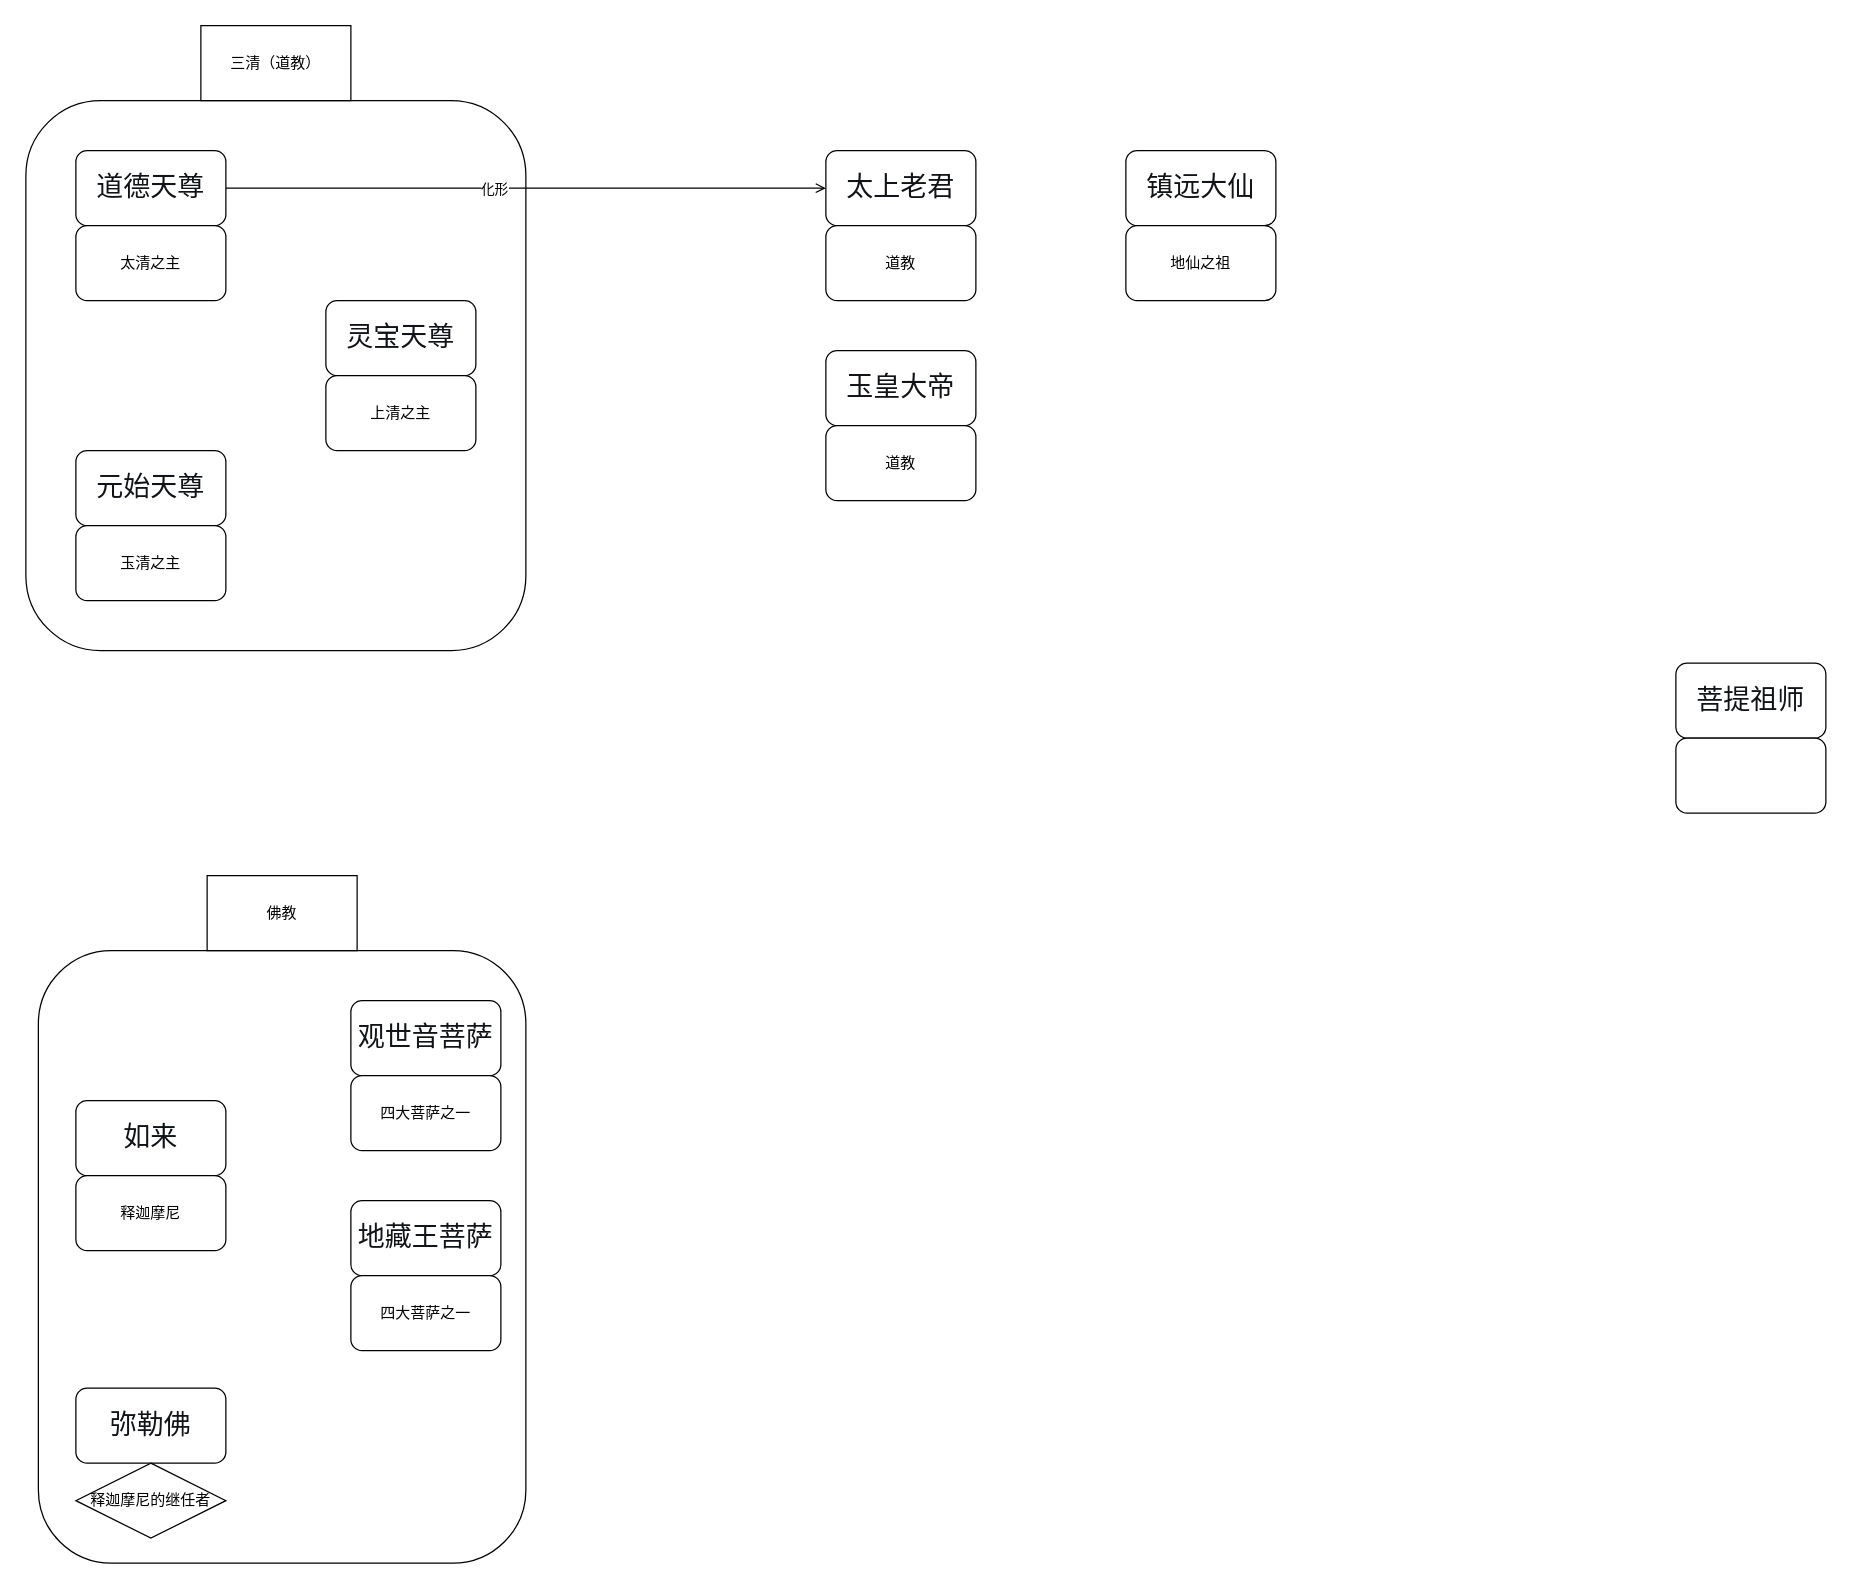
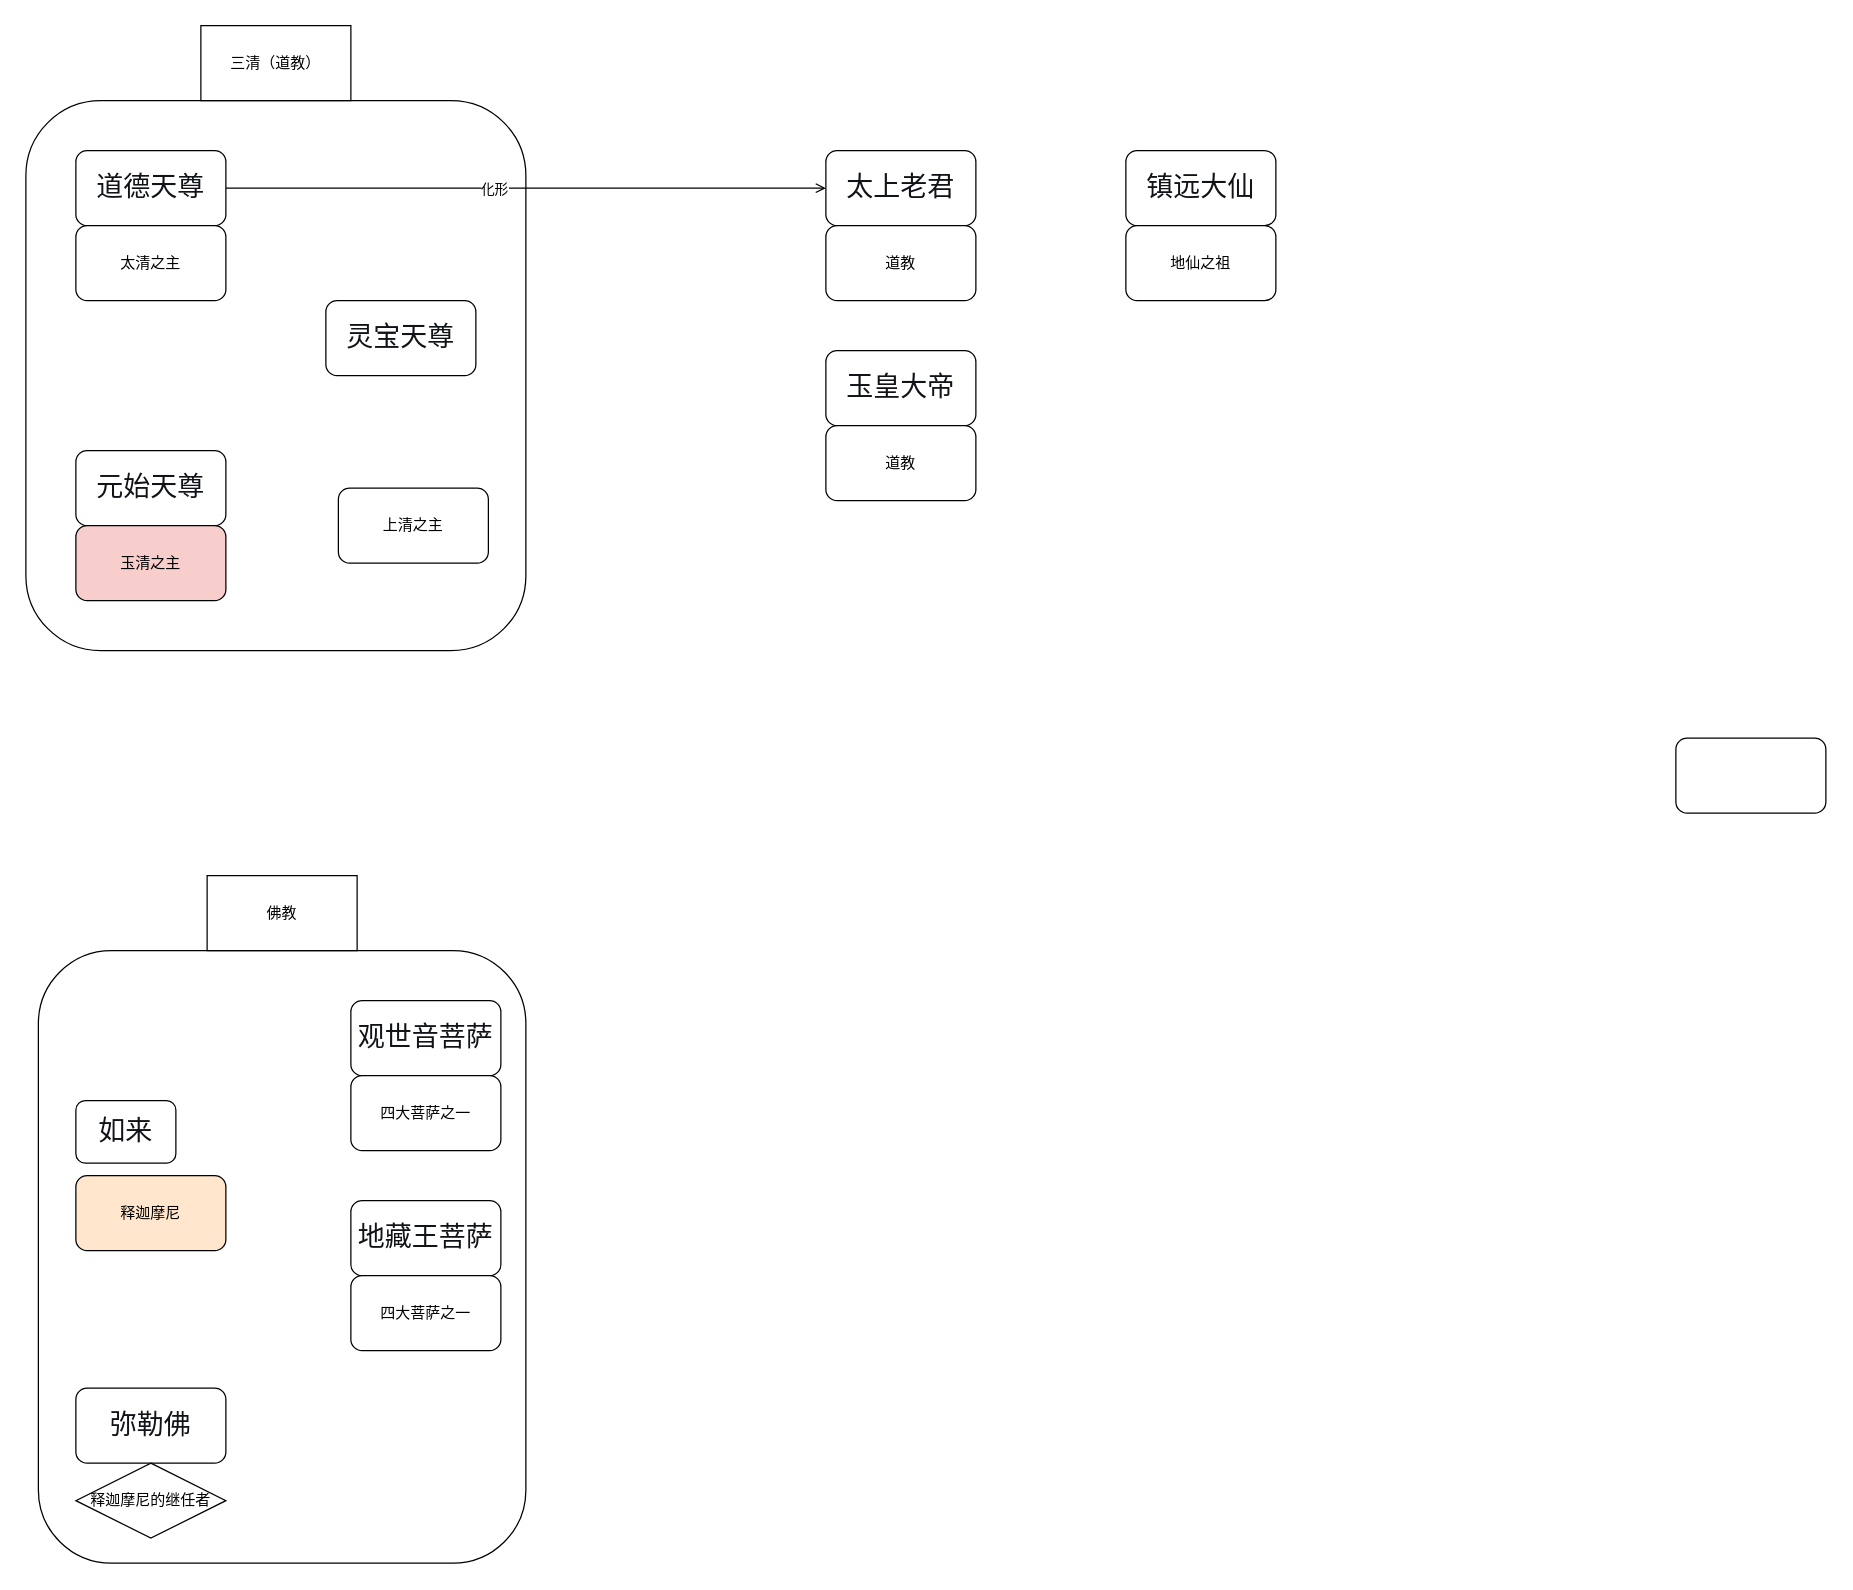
  <mxCell id="0" />
  <mxCell id="1" parent="0" />
  <mxCell id="2" value="" style="rounded=1;whiteSpace=wrap;html=1;" vertex="1" parent="1"><mxGeometry x="30" y="760" width="390" height="490" as="geometry" /></mxCell>
  <mxCell id="3" value="" style="rounded=1;whiteSpace=wrap;html=1;" vertex="1" parent="1"><mxGeometry x="20" y="80" width="400" height="440" as="geometry" /></mxCell>
- <mxCell id="4" value="&lt;h1 style=&quot;color: rgb(16, 20, 24); font-weight: normal; margin: 0px; padding: 0px; display: flow-root; word-break: break-word; border: 0px; font-size: 1.8em; font-family: &amp;quot;Linux Libertine&amp;quot;, Georgia, Times, &amp;quot;Source Serif 4&amp;quot;, serif; line-height: 1.375; overflow-wrap: break-word; flex-grow: 1; text-align: start; background-color: rgb(255, 255, 255);&quot; dir=&quot;ltr&quot; lang=&quot;zh-Hans-CN&quot; class=&quot;firstHeading mw-first-heading&quot; id=&quot;firstHeading&quot;&gt;&lt;span class=&quot;mw-page-title-main&quot;&gt;菩提祖师&lt;/span&gt;&lt;/h1&gt;" style="rounded=1;whiteSpace=wrap;html=1;" vertex="1" parent="1"><mxGeometry x="1340" y="530" width="120" height="60" as="geometry" /></mxCell>
  <mxCell id="5" value="&lt;h1 style=&quot;color: rgb(16, 20, 24); font-weight: normal; margin: 0px; padding: 0px; display: flow-root; word-break: break-word; border: 0px; font-size: 1.8em; font-family: &amp;quot;Linux Libertine&amp;quot;, Georgia, Times, &amp;quot;Source Serif 4&amp;quot;, serif; line-height: 1.375; overflow-wrap: break-word; flex-grow: 1; text-align: start; background-color: rgb(255, 255, 255);&quot; dir=&quot;ltr&quot; lang=&quot;zh-Hans-CN&quot; class=&quot;firstHeading mw-first-heading&quot; id=&quot;firstHeading&quot;&gt;&lt;span class=&quot;mw-page-title-main&quot;&gt;镇远大仙&lt;/span&gt;&lt;/h1&gt;" style="rounded=1;whiteSpace=wrap;html=1;" vertex="1" parent="1"><mxGeometry x="900" y="120" width="120" height="60" as="geometry" /></mxCell>
  <mxCell id="6" value="地仙之祖" style="rounded=1;whiteSpace=wrap;html=1;" vertex="1" parent="1"><mxGeometry x="900" y="180" width="120" height="60" as="geometry" /></mxCell>
  <mxCell id="7" value="&lt;h1 style=&quot;color: rgb(16, 20, 24); font-weight: normal; margin: 0px; padding: 0px; display: flow-root; word-break: break-word; border: 0px; font-size: 1.8em; font-family: &amp;quot;Linux Libertine&amp;quot;, Georgia, Times, &amp;quot;Source Serif 4&amp;quot;, serif; line-height: 1.375; overflow-wrap: break-word; flex-grow: 1; text-align: start; background-color: rgb(255, 255, 255);&quot; dir=&quot;ltr&quot; lang=&quot;zh-Hans-CN&quot; class=&quot;firstHeading mw-first-heading&quot; id=&quot;firstHeading&quot;&gt;&lt;br&gt;&lt;/h1&gt;" style="rounded=1;whiteSpace=wrap;html=1;" vertex="1" parent="1"><mxGeometry x="1340" y="590" width="120" height="60" as="geometry" /></mxCell>
  <mxCell id="8" style="edgeStyle=orthogonalEdgeStyle;rounded=0;orthogonalLoop=1;jettySize=auto;html=1;exitX=1;exitY=0.5;exitDx=0;exitDy=0;endArrow=open;" edge="1" parent="1" source="10" target="16"><mxGeometry relative="1" as="geometry" /></mxCell>
  <mxCell id="9" value="化形" style="edgeLabel;html=1;align=center;verticalAlign=middle;resizable=0;points=[];" vertex="1" connectable="0" parent="8"><mxGeometry x="-0.109" relative="1" as="geometry"><mxPoint as="offset" /></mxGeometry></mxCell>
  <mxCell id="10" value="&lt;h1 style=&quot;color: rgb(16, 20, 24); font-weight: normal; margin: 0px; padding: 0px; display: flow-root; word-break: break-word; border: 0px; font-size: 1.8em; font-family: &amp;quot;Linux Libertine&amp;quot;, Georgia, Times, &amp;quot;Source Serif 4&amp;quot;, serif; line-height: 1.375; overflow-wrap: break-word; flex-grow: 1; text-align: start; background-color: rgb(255, 255, 255);&quot; dir=&quot;ltr&quot; lang=&quot;zh-Hans-CN&quot; class=&quot;firstHeading mw-first-heading&quot; id=&quot;firstHeading&quot;&gt;道德天尊&lt;/h1&gt;" style="rounded=1;whiteSpace=wrap;html=1;" vertex="1" parent="1"><mxGeometry x="60" y="120" width="120" height="60" as="geometry" /></mxCell>
  <mxCell id="11" value="太清之主" style="rounded=1;whiteSpace=wrap;html=1;" vertex="1" parent="1"><mxGeometry x="60" y="180" width="120" height="60" as="geometry" /></mxCell>
  <mxCell id="12" value="&lt;h1 style=&quot;color: rgb(16, 20, 24); font-weight: normal; margin: 0px; padding: 0px; display: flow-root; word-break: break-word; border: 0px; font-size: 1.8em; font-family: &amp;quot;Linux Libertine&amp;quot;, Georgia, Times, &amp;quot;Source Serif 4&amp;quot;, serif; line-height: 1.375; overflow-wrap: break-word; flex-grow: 1; text-align: start; background-color: rgb(255, 255, 255);&quot; dir=&quot;ltr&quot; lang=&quot;zh-Hans-CN&quot; class=&quot;firstHeading mw-first-heading&quot; id=&quot;firstHeading&quot;&gt;元始天尊&lt;/h1&gt;" style="rounded=1;whiteSpace=wrap;html=1;" vertex="1" parent="1"><mxGeometry x="60" y="360" width="120" height="60" as="geometry" /></mxCell>
- <mxCell id="13" value="玉清之主" style="rounded=1;whiteSpace=wrap;html=1;" vertex="1" parent="1"><mxGeometry x="60" y="420" width="120" height="60" as="geometry" /></mxCell>
+ <mxCell id="13" value="玉清之主" style="rounded=1;whiteSpace=wrap;html=1;fillColor=#f8cecc;" vertex="1" parent="1"><mxGeometry x="60" y="420" width="120" height="60" as="geometry" /></mxCell>
  <mxCell id="14" value="&lt;h1 style=&quot;color: rgb(16, 20, 24); font-weight: normal; margin: 0px; padding: 0px; display: flow-root; word-break: break-word; border: 0px; font-size: 1.8em; font-family: &amp;quot;Linux Libertine&amp;quot;, Georgia, Times, &amp;quot;Source Serif 4&amp;quot;, serif; line-height: 1.375; overflow-wrap: break-word; flex-grow: 1; text-align: start; background-color: rgb(255, 255, 255);&quot; dir=&quot;ltr&quot; lang=&quot;zh-Hans-CN&quot; class=&quot;firstHeading mw-first-heading&quot; id=&quot;firstHeading&quot;&gt;灵宝天尊&lt;/h1&gt;" style="rounded=1;whiteSpace=wrap;html=1;" vertex="1" parent="1"><mxGeometry x="260" y="240" width="120" height="60" as="geometry" /></mxCell>
- <mxCell id="15" value="上清之主" style="rounded=1;whiteSpace=wrap;html=1;" vertex="1" parent="1"><mxGeometry x="260" y="300" width="120" height="60" as="geometry" /></mxCell>
+ <mxCell id="15" value="上清之主" style="rounded=1;whiteSpace=wrap;html=1;" vertex="1" parent="1"><mxGeometry x="270" y="390" width="120" height="60" as="geometry" /></mxCell>
  <mxCell id="16" value="&lt;h1 style=&quot;color: rgb(16, 20, 24); font-weight: normal; margin: 0px; padding: 0px; display: flow-root; word-break: break-word; border: 0px; font-size: 1.8em; font-family: &amp;quot;Linux Libertine&amp;quot;, Georgia, Times, &amp;quot;Source Serif 4&amp;quot;, serif; line-height: 1.375; overflow-wrap: break-word; flex-grow: 1; text-align: start; background-color: rgb(255, 255, 255);&quot; dir=&quot;ltr&quot; lang=&quot;zh-Hans-CN&quot; class=&quot;firstHeading mw-first-heading&quot; id=&quot;firstHeading&quot;&gt;太上老君&lt;/h1&gt;" style="rounded=1;whiteSpace=wrap;html=1;" vertex="1" parent="1"><mxGeometry x="660" y="120" width="120" height="60" as="geometry" /></mxCell>
  <mxCell id="17" value="道教" style="rounded=1;whiteSpace=wrap;html=1;" vertex="1" parent="1"><mxGeometry x="660" y="180" width="120" height="60" as="geometry" /></mxCell>
  <mxCell id="18" value="三清（道教）" style="rounded=0;whiteSpace=wrap;html=1;" vertex="1" parent="1"><mxGeometry x="160" y="20" width="120" height="60" as="geometry" /></mxCell>
- <mxCell id="19" value="&lt;h1 style=&quot;color: rgb(16, 20, 24); font-weight: normal; margin: 0px; padding: 0px; display: flow-root; word-break: break-word; border: 0px; font-size: 1.8em; font-family: &amp;quot;Linux Libertine&amp;quot;, Georgia, Times, &amp;quot;Source Serif 4&amp;quot;, serif; line-height: 1.375; overflow-wrap: break-word; flex-grow: 1; text-align: start; background-color: rgb(255, 255, 255);&quot; dir=&quot;ltr&quot; lang=&quot;zh-Hans-CN&quot; class=&quot;firstHeading mw-first-heading&quot; id=&quot;firstHeading&quot;&gt;如来&lt;/h1&gt;" style="rounded=1;whiteSpace=wrap;html=1;" vertex="1" parent="1"><mxGeometry x="60" y="880" width="120" height="60" as="geometry" /></mxCell>
- <mxCell id="20" value="释迦摩尼" style="rounded=1;whiteSpace=wrap;html=1;" vertex="1" parent="1"><mxGeometry x="60" y="940" width="120" height="60" as="geometry" /></mxCell>
+ <mxCell id="19" value="&lt;h1 style=&quot;color: rgb(16, 20, 24); font-weight: normal; margin: 0px; padding: 0px; display: flow-root; word-break: break-word; border: 0px; font-size: 1.8em; font-family: &amp;quot;Linux Libertine&amp;quot;, Georgia, Times, &amp;quot;Source Serif 4&amp;quot;, serif; line-height: 1.375; overflow-wrap: break-word; flex-grow: 1; text-align: start; background-color: rgb(255, 255, 255);&quot; dir=&quot;ltr&quot; lang=&quot;zh-Hans-CN&quot; class=&quot;firstHeading mw-first-heading&quot; id=&quot;firstHeading&quot;&gt;如来&lt;/h1&gt;" style="rounded=1;whiteSpace=wrap;html=1;" vertex="1" parent="1"><mxGeometry x="60" y="880" width="80" height="50" as="geometry" /></mxCell>
+ <mxCell id="20" value="释迦摩尼" style="rounded=1;whiteSpace=wrap;html=1;fillColor=#ffe6cc;" vertex="1" parent="1"><mxGeometry x="60" y="940" width="120" height="60" as="geometry" /></mxCell>
  <mxCell id="21" value="&lt;h1 style=&quot;color: rgb(16, 20, 24); font-weight: normal; margin: 0px; padding: 0px; display: flow-root; word-break: break-word; border: 0px; font-size: 1.8em; font-family: &amp;quot;Linux Libertine&amp;quot;, Georgia, Times, &amp;quot;Source Serif 4&amp;quot;, serif; line-height: 1.375; overflow-wrap: break-word; flex-grow: 1; text-align: start; background-color: rgb(255, 255, 255);&quot; dir=&quot;ltr&quot; lang=&quot;zh-Hans-CN&quot; class=&quot;firstHeading mw-first-heading&quot; id=&quot;firstHeading&quot;&gt;弥勒佛&lt;/h1&gt;" style="rounded=1;whiteSpace=wrap;html=1;" vertex="1" parent="1"><mxGeometry x="60" y="1110" width="120" height="60" as="geometry" /></mxCell>
  <mxCell id="22" value="释迦摩尼的继任者" style="rhombus;whiteSpace=wrap;html=1;" vertex="1" parent="1"><mxGeometry x="60" y="1170" width="120" height="60" as="geometry" /></mxCell>
  <mxCell id="23" value="&lt;h1 style=&quot;color: rgb(16, 20, 24); font-weight: normal; margin: 0px; padding: 0px; display: flow-root; word-break: break-word; border: 0px; font-size: 1.8em; font-family: &amp;quot;Linux Libertine&amp;quot;, Georgia, Times, &amp;quot;Source Serif 4&amp;quot;, serif; line-height: 1.375; overflow-wrap: break-word; flex-grow: 1; text-align: start; background-color: rgb(255, 255, 255);&quot; dir=&quot;ltr&quot; lang=&quot;zh-Hans-CN&quot; class=&quot;firstHeading mw-first-heading&quot; id=&quot;firstHeading&quot;&gt;观世音菩萨&lt;/h1&gt;" style="rounded=1;whiteSpace=wrap;html=1;" vertex="1" parent="1"><mxGeometry x="280" y="800" width="120" height="60" as="geometry" /></mxCell>
  <mxCell id="24" value="四大菩萨之一" style="rounded=1;whiteSpace=wrap;html=1;" vertex="1" parent="1"><mxGeometry x="280" y="860" width="120" height="60" as="geometry" /></mxCell>
  <mxCell id="25" value="&lt;h1 style=&quot;color: rgb(16, 20, 24); font-weight: normal; margin: 0px; padding: 0px; display: flow-root; word-break: break-word; border: 0px; font-size: 1.8em; font-family: &amp;quot;Linux Libertine&amp;quot;, Georgia, Times, &amp;quot;Source Serif 4&amp;quot;, serif; line-height: 1.375; overflow-wrap: break-word; flex-grow: 1; text-align: start; background-color: rgb(255, 255, 255);&quot; dir=&quot;ltr&quot; lang=&quot;zh-Hans-CN&quot; class=&quot;firstHeading mw-first-heading&quot; id=&quot;firstHeading&quot;&gt;地藏王菩萨&lt;/h1&gt;" style="rounded=1;whiteSpace=wrap;html=1;" vertex="1" parent="1"><mxGeometry x="280" y="960" width="120" height="60" as="geometry" /></mxCell>
  <mxCell id="26" value="四大菩萨之一" style="rounded=1;whiteSpace=wrap;html=1;" vertex="1" parent="1"><mxGeometry x="280" y="1020" width="120" height="60" as="geometry" /></mxCell>
  <mxCell id="27" value="佛教" style="rounded=0;whiteSpace=wrap;html=1;" vertex="1" parent="1"><mxGeometry x="165" y="700" width="120" height="60" as="geometry" /></mxCell>
  <mxCell id="28" value="&lt;h1 style=&quot;color: rgb(16, 20, 24); font-weight: normal; margin: 0px; padding: 0px; display: flow-root; word-break: break-word; border: 0px; font-size: 1.8em; font-family: &amp;quot;Linux Libertine&amp;quot;, Georgia, Times, &amp;quot;Source Serif 4&amp;quot;, serif; line-height: 1.375; overflow-wrap: break-word; flex-grow: 1; text-align: start; background-color: rgb(255, 255, 255);&quot; dir=&quot;ltr&quot; lang=&quot;zh-Hans-CN&quot; class=&quot;firstHeading mw-first-heading&quot; id=&quot;firstHeading&quot;&gt;玉皇大帝&lt;/h1&gt;" style="rounded=1;whiteSpace=wrap;html=1;" vertex="1" parent="1"><mxGeometry x="660" y="280" width="120" height="60" as="geometry" /></mxCell>
  <mxCell id="29" value="道教" style="rounded=1;whiteSpace=wrap;html=1;" vertex="1" parent="1"><mxGeometry x="660" y="340" width="120" height="60" as="geometry" /></mxCell>
